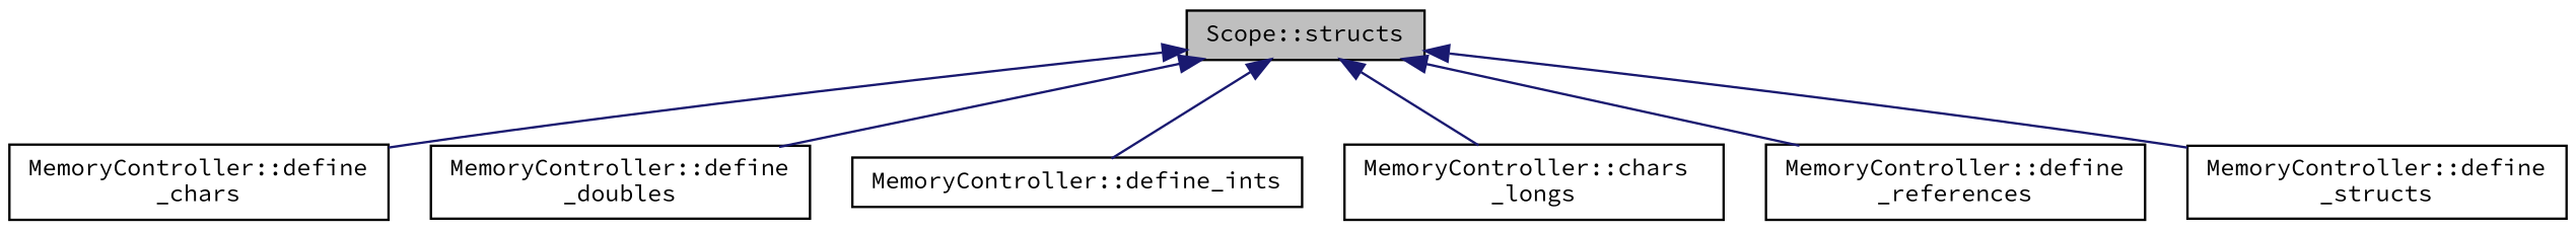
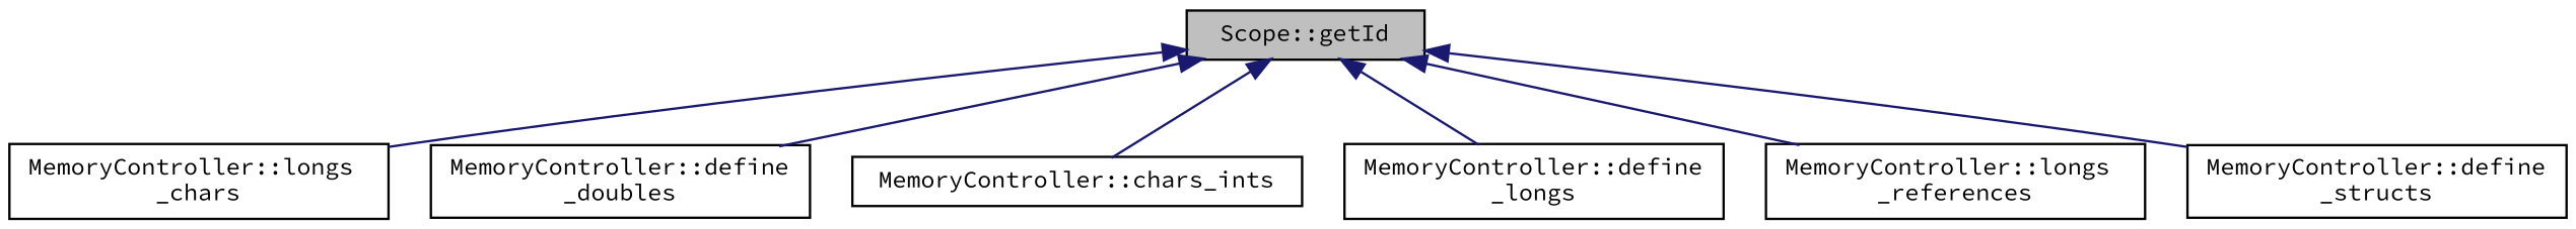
  digraph {
    fontname="Source Code Pro"
    rankdir=TB
    node [color=black fillcolor=white fontname="Source Code Pro" fontsize=10 shape=record style=filled]
    edge [color=midnightblue dir=back fontname="Source Code Pro" fontsize=10 labelfontname=Helvetica labelfontsize=10 style=solid]
-   n1 [fillcolor=grey75 fontcolor=black height=0.2 label="Scope::structs" width=0.4]
-   n2 [height=0.2 label="MemoryController::define\l_chars" width=0.4]
+   n1 [fillcolor=grey75 fontcolor=black height=0.2 label="Scope::getId" width=0.4]
+   n2 [height=0.2 label="MemoryController::longs\l_chars" width=0.4]
    n3 [height=0.2 label="MemoryController::define\l_doubles" width=0.4]
-   n4 [height=0.2 label="MemoryController::define_ints" width=0.4]
-   n5 [height=0.2 label="MemoryController::chars\l_longs" width=0.4]
-   n6 [height=0.2 label="MemoryController::define\l_references" width=0.4]
+   n4 [height=0.2 label="MemoryController::chars_ints" width=0.4]
+   n5 [height=0.2 label="MemoryController::define\l_longs" width=0.4]
+   n6 [height=0.2 label="MemoryController::longs\l_references" width=0.4]
    n7 [height=0.2 label="MemoryController::define\l_structs" width=0.4]
    n1 -> n2
    n1 -> n3
    n1 -> n4
    n1 -> n5
    n1 -> n6
    n1 -> n7
  }
